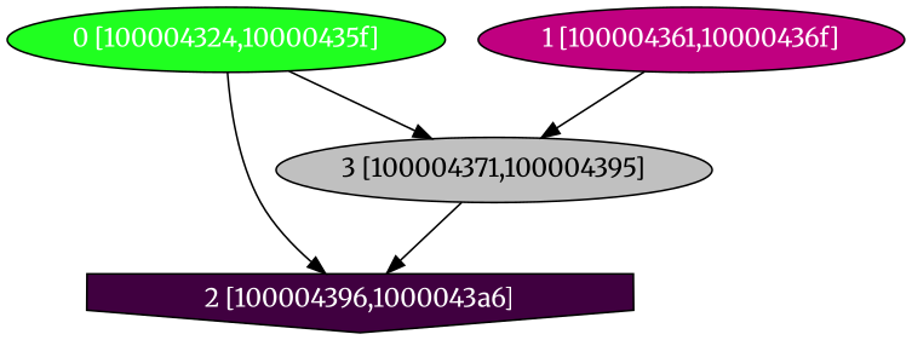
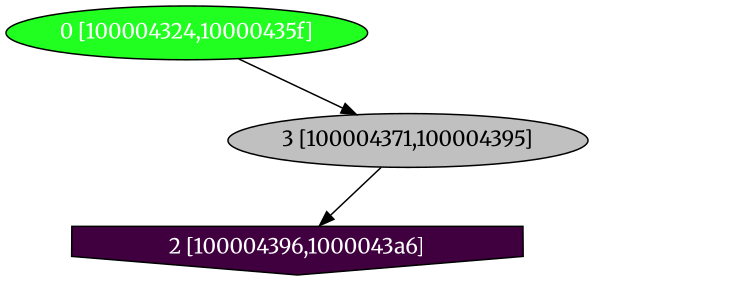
  digraph {
    fontname=Merriweather
    node [fontcolor="#ffffff" fontname=Merriweather shape=oval style=filled]
    edge [fontname=Merriweather]
    n1 [fillcolor="#20FF20" label="0 [100004324,10000435f]"]
    n2 [fillcolor="#400040" label="2 [100004396,1000043a6]" shape=invhouse]
    n3 [fillcolor="#C0C0C0" fontcolor="#000000" label="3 [100004371,100004395]"]
-   n4 [fillcolor="#C00080" label="1 [100004361,10000436f]"]
-   n1 -> n2
    n1 -> n3
    n3 -> n2
-   n4 -> n3
  }
